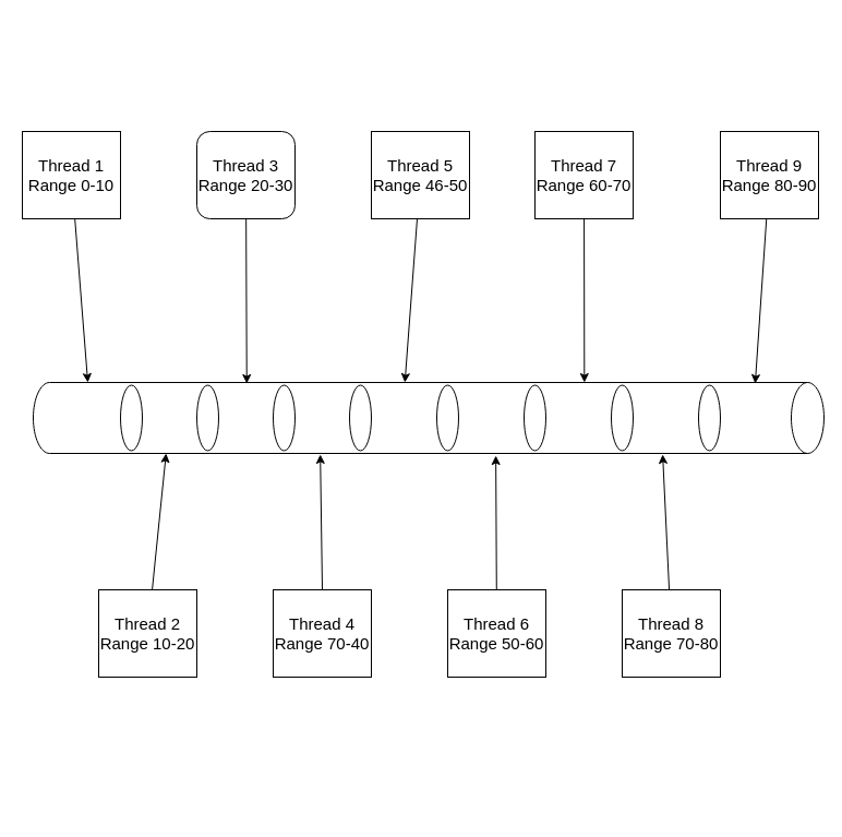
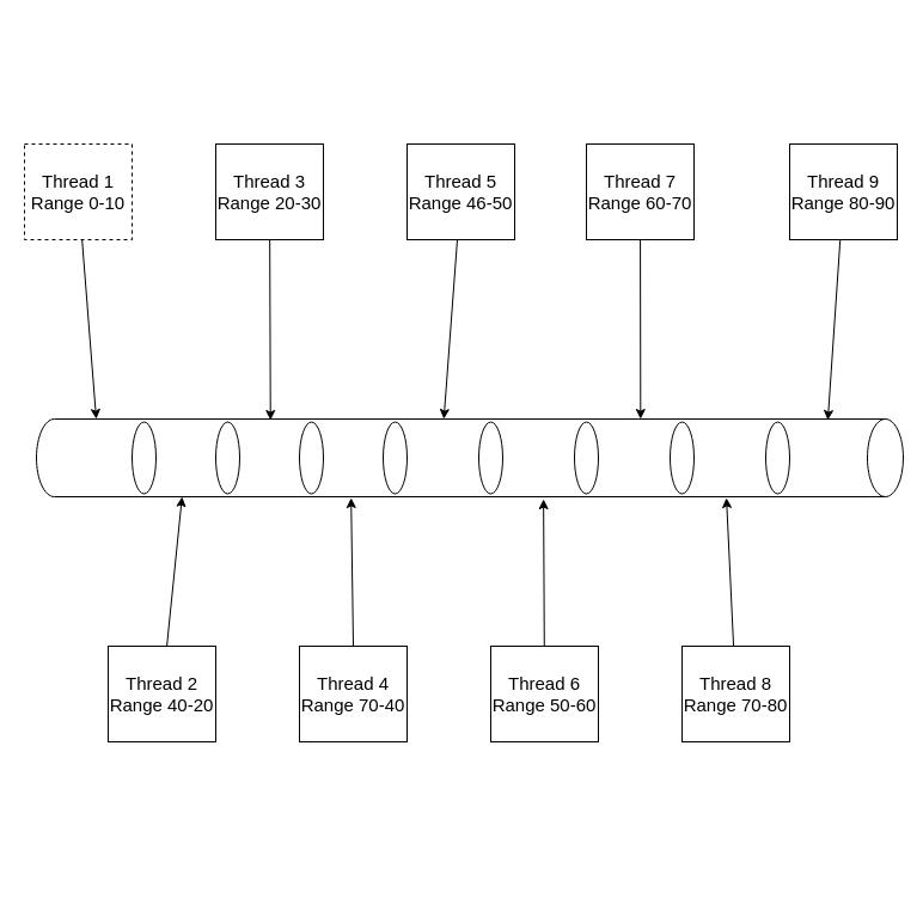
  <mxCell id="0" />
  <mxCell id="1" parent="0" />
  <mxCell id="2" value="" style="shape=cylinder3;whiteSpace=wrap;html=1;boundedLbl=1;backgroundOutline=1;size=15;rotation=90;fontSize=15;" vertex="1" parent="1"><mxGeometry x="360" y="20" width="65" height="725" as="geometry" /></mxCell>
  <mxCell id="3" value="" style="ellipse;whiteSpace=wrap;html=1;fontSize=15;" vertex="1" parent="1"><mxGeometry x="110" y="352.5" width="20" height="60" as="geometry" /></mxCell>
  <mxCell id="4" value="" style="ellipse;whiteSpace=wrap;html=1;fontSize=15;" vertex="1" parent="1"><mxGeometry x="180" y="352.5" width="20" height="60" as="geometry" /></mxCell>
  <mxCell id="5" value="" style="ellipse;whiteSpace=wrap;html=1;fontSize=15;" vertex="1" parent="1"><mxGeometry x="250" y="352.5" width="20" height="60" as="geometry" /></mxCell>
  <mxCell id="6" value="" style="ellipse;whiteSpace=wrap;html=1;fontSize=15;" vertex="1" parent="1"><mxGeometry x="320" y="352.5" width="20" height="60" as="geometry" /></mxCell>
  <mxCell id="7" value="" style="ellipse;whiteSpace=wrap;html=1;fontSize=15;" vertex="1" parent="1"><mxGeometry x="400" y="352.5" width="20" height="60" as="geometry" /></mxCell>
  <mxCell id="8" value="" style="ellipse;whiteSpace=wrap;html=1;fontSize=15;" vertex="1" parent="1"><mxGeometry x="480" y="352.5" width="20" height="60" as="geometry" /></mxCell>
  <mxCell id="9" value="" style="ellipse;whiteSpace=wrap;html=1;fontSize=15;" vertex="1" parent="1"><mxGeometry x="560" y="352.5" width="20" height="60" as="geometry" /></mxCell>
  <mxCell id="10" value="" style="ellipse;whiteSpace=wrap;html=1;fontSize=15;" vertex="1" parent="1"><mxGeometry x="640" y="352.5" width="20" height="60" as="geometry" /></mxCell>
  <mxCell id="11" style="rounded=0;orthogonalLoop=1;jettySize=auto;html=1;entryX=0;entryY=0.931;entryDx=0;entryDy=0;entryPerimeter=0;fontSize=15;" edge="1" parent="1" source="12" target="2"><mxGeometry relative="1" as="geometry" /></mxCell>
- <mxCell id="12" value="Thread 1&lt;br style=&quot;font-size: 15px;&quot;&gt;Range 0-10" style="rounded=0;whiteSpace=wrap;html=1;fontSize=15;" vertex="1" parent="1"><mxGeometry x="20" y="120" width="90" height="80" as="geometry" /></mxCell>
+ <mxCell id="12" value="Thread 1&lt;br style=&quot;font-size: 15px;&quot;&gt;Range 0-10" style="rounded=0;whiteSpace=wrap;html=1;fontSize=15;dashed=1;" vertex="1" parent="1"><mxGeometry x="20" y="120" width="90" height="80" as="geometry" /></mxCell>
  <mxCell id="13" style="rounded=0;orthogonalLoop=1;jettySize=auto;html=1;entryX=1;entryY=0.832;entryDx=0;entryDy=0;entryPerimeter=0;fontSize=15;" edge="1" parent="1" source="14" target="2"><mxGeometry relative="1" as="geometry" /></mxCell>
- <mxCell id="14" value="Thread 2&lt;br style=&quot;font-size: 15px;&quot;&gt;Range 10-20" style="rounded=0;whiteSpace=wrap;html=1;fontSize=15;" vertex="1" parent="1"><mxGeometry x="90" y="540" width="90" height="80" as="geometry" /></mxCell>
+ <mxCell id="14" value="Thread 2&lt;br style=&quot;font-size: 15px;&quot;&gt;Range 40-20" style="rounded=0;whiteSpace=wrap;html=1;fontSize=15;" vertex="1" parent="1"><mxGeometry x="90" y="540" width="90" height="80" as="geometry" /></mxCell>
  <mxCell id="15" style="rounded=0;orthogonalLoop=1;jettySize=auto;html=1;entryX=0.015;entryY=0.73;entryDx=0;entryDy=0;entryPerimeter=0;fontSize=15;" edge="1" parent="1" source="16" target="2"><mxGeometry relative="1" as="geometry" /></mxCell>
- <mxCell id="16" value="Thread 3&lt;br style=&quot;font-size: 15px;&quot;&gt;Range 20-30" style="whiteSpace=wrap;html=1;fontSize=15;rounded=1;" vertex="1" parent="1"><mxGeometry x="180" y="120" width="90" height="80" as="geometry" /></mxCell>
+ <mxCell id="16" value="Thread 3&lt;br style=&quot;font-size: 15px;&quot;&gt;Range 20-30" style="rounded=0;whiteSpace=wrap;html=1;fontSize=15;" vertex="1" parent="1"><mxGeometry x="180" y="120" width="90" height="80" as="geometry" /></mxCell>
  <mxCell id="17" style="rounded=0;orthogonalLoop=1;jettySize=auto;html=1;entryX=1.015;entryY=0.637;entryDx=0;entryDy=0;entryPerimeter=0;fontSize=15;exitX=0.5;exitY=0;exitDx=0;exitDy=0;" edge="1" parent="1" source="18" target="2"><mxGeometry relative="1" as="geometry" /></mxCell>
  <mxCell id="18" value="Thread 4&lt;br style=&quot;font-size: 15px;&quot;&gt;Range 70-40" style="rounded=0;whiteSpace=wrap;html=1;fontSize=15;" vertex="1" parent="1"><mxGeometry x="250" y="540" width="90" height="80" as="geometry" /></mxCell>
  <mxCell id="19" style="edgeStyle=none;rounded=0;orthogonalLoop=1;jettySize=auto;html=1;entryX=0;entryY=0.53;entryDx=0;entryDy=0;entryPerimeter=0;fontSize=15;" edge="1" parent="1" source="20" target="2"><mxGeometry relative="1" as="geometry" /></mxCell>
  <mxCell id="20" value="Thread 5&lt;br style=&quot;font-size: 15px;&quot;&gt;Range 46-50" style="rounded=0;whiteSpace=wrap;html=1;fontSize=15;" vertex="1" parent="1"><mxGeometry x="340" y="120" width="90" height="80" as="geometry" /></mxCell>
  <mxCell id="21" style="edgeStyle=none;rounded=0;orthogonalLoop=1;jettySize=auto;html=1;entryX=1.031;entryY=0.415;entryDx=0;entryDy=0;entryPerimeter=0;fontSize=15;" edge="1" parent="1" source="22" target="2"><mxGeometry relative="1" as="geometry" /></mxCell>
  <mxCell id="22" value="Thread 6&lt;br style=&quot;font-size: 15px;&quot;&gt;Range 50-60" style="rounded=0;whiteSpace=wrap;html=1;fontSize=15;" vertex="1" parent="1"><mxGeometry x="410" y="540" width="90" height="80" as="geometry" /></mxCell>
  <mxCell id="23" style="edgeStyle=none;rounded=0;orthogonalLoop=1;jettySize=auto;html=1;entryX=0;entryY=0.303;entryDx=0;entryDy=0;entryPerimeter=0;fontSize=15;" edge="1" parent="1" source="24" target="2"><mxGeometry relative="1" as="geometry" /></mxCell>
  <mxCell id="24" value="Thread 7&lt;br style=&quot;font-size: 15px;&quot;&gt;Range 60-70" style="rounded=0;whiteSpace=wrap;html=1;fontSize=15;" vertex="1" parent="1"><mxGeometry x="490" y="120" width="90" height="80" as="geometry" /></mxCell>
  <mxCell id="25" style="edgeStyle=none;rounded=0;orthogonalLoop=1;jettySize=auto;html=1;entryX=1.015;entryY=0.204;entryDx=0;entryDy=0;entryPerimeter=0;fontSize=15;" edge="1" parent="1" source="26" target="2"><mxGeometry relative="1" as="geometry" /></mxCell>
  <mxCell id="26" value="Thread 8&lt;br style=&quot;font-size: 15px;&quot;&gt;Range 70-80" style="rounded=0;whiteSpace=wrap;html=1;fontSize=15;" vertex="1" parent="1"><mxGeometry x="570" y="540" width="90" height="80" as="geometry" /></mxCell>
  <mxCell id="27" style="edgeStyle=none;rounded=0;orthogonalLoop=1;jettySize=auto;html=1;entryX=0.015;entryY=0.087;entryDx=0;entryDy=0;entryPerimeter=0;fontSize=15;" edge="1" parent="1" source="28" target="2"><mxGeometry relative="1" as="geometry" /></mxCell>
  <mxCell id="28" value="Thread 9&lt;br style=&quot;font-size: 15px;&quot;&gt;Range 80-90" style="rounded=0;whiteSpace=wrap;html=1;fontSize=15;" vertex="1" parent="1"><mxGeometry x="660" y="120" width="90" height="80" as="geometry" /></mxCell>
